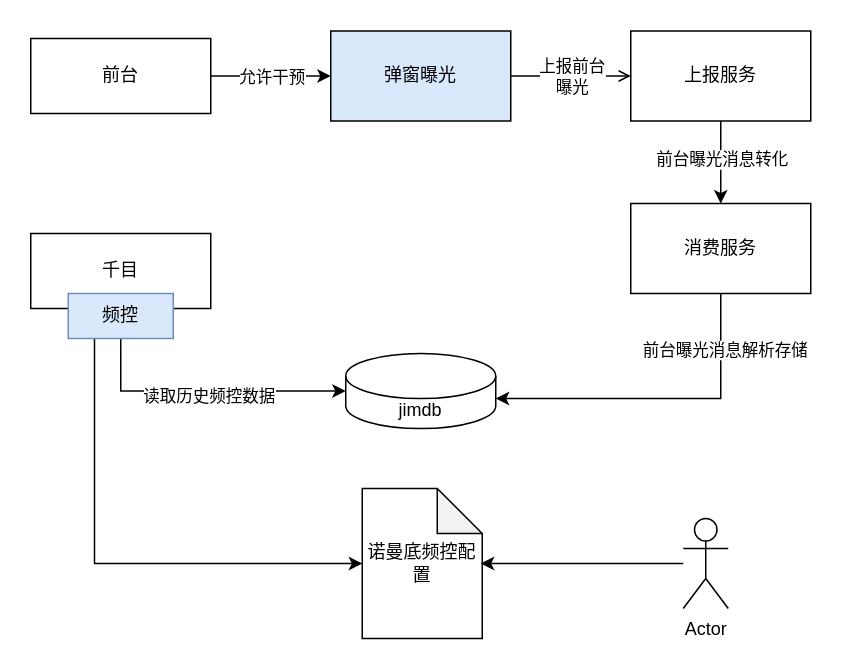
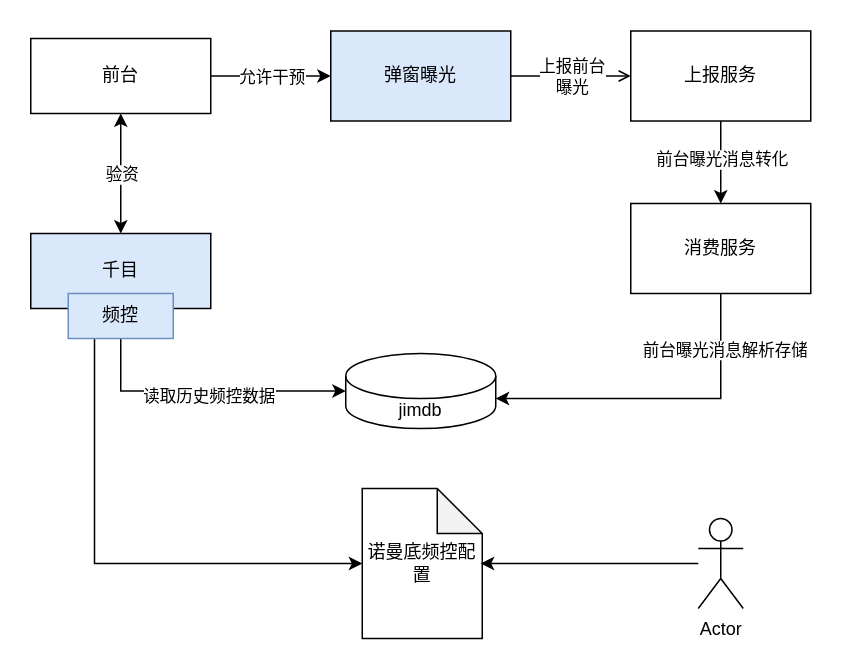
  <mxCell id="0" />
  <mxCell id="1" parent="0" />
+ <mxCell id="2" style="edgeStyle=orthogonalEdgeStyle;rounded=0;orthogonalLoop=1;jettySize=auto;html=1;entryX=0.5;entryY=0;entryDx=0;entryDy=0;startArrow=classic;startFill=1;" edge="1" parent="1" source="6" target="7"><mxGeometry relative="1" as="geometry"><mxPoint x="80" y="125" as="targetPoint" /></mxGeometry></mxCell>
+ <mxCell id="3" value="验资" style="edgeLabel;html=1;align=center;verticalAlign=middle;resizable=0;points=[];" vertex="1" connectable="0" parent="2"><mxGeometry x="-0.175" y="2" relative="1" as="geometry"><mxPoint x="-2" y="7" as="offset" /></mxGeometry></mxCell>
  <mxCell id="4" style="edgeStyle=orthogonalEdgeStyle;rounded=0;orthogonalLoop=1;jettySize=auto;html=1;entryX=0;entryY=0.5;entryDx=0;entryDy=0;" edge="1" parent="1" source="6"><mxGeometry relative="1" as="geometry"><mxPoint x="220" y="50" as="targetPoint" /></mxGeometry></mxCell>
  <mxCell id="5" value="允许干预" style="edgeLabel;html=1;align=center;verticalAlign=middle;resizable=0;points=[];" vertex="1" connectable="0" parent="4"><mxGeometry x="-0.325" y="1" relative="1" as="geometry"><mxPoint x="13" y="1" as="offset" /></mxGeometry></mxCell>
  <mxCell id="6" value="前台" style="rounded=0;whiteSpace=wrap;html=1;" vertex="1" parent="1"><mxGeometry x="20" y="25" width="120" height="50" as="geometry" /></mxCell>
- <mxCell id="7" value="千目" style="rounded=0;whiteSpace=wrap;html=1;" vertex="1" parent="1"><mxGeometry x="20" y="155" width="120" height="50" as="geometry" /></mxCell>
+ <mxCell id="7" value="千目" style="rounded=0;whiteSpace=wrap;html=1;fillColor=#dae8fc;" vertex="1" parent="1"><mxGeometry x="20" y="155" width="120" height="50" as="geometry" /></mxCell>
  <mxCell id="8" style="edgeStyle=orthogonalEdgeStyle;rounded=0;orthogonalLoop=1;jettySize=auto;html=1;entryX=0;entryY=0.5;entryDx=0;entryDy=0;entryPerimeter=0;exitX=0.5;exitY=1;exitDx=0;exitDy=0;" edge="1" parent="1" source="11" target="12"><mxGeometry relative="1" as="geometry"><mxPoint x="200" y="210" as="targetPoint" /></mxGeometry></mxCell>
  <mxCell id="9" value="读取历史频控数据" style="edgeLabel;html=1;align=center;verticalAlign=middle;resizable=0;points=[];" vertex="1" connectable="0" parent="8"><mxGeometry x="0.005" y="-3" relative="1" as="geometry"><mxPoint as="offset" /></mxGeometry></mxCell>
  <mxCell id="10" style="edgeStyle=orthogonalEdgeStyle;rounded=0;orthogonalLoop=1;jettySize=auto;html=1;entryX=0;entryY=0.5;entryDx=0;entryDy=0;entryPerimeter=0;startArrow=none;startFill=0;exitX=0.25;exitY=1;exitDx=0;exitDy=0;" edge="1" parent="1" source="11" target="22"><mxGeometry relative="1" as="geometry" /></mxCell>
  <mxCell id="11" value="频控" style="rounded=0;whiteSpace=wrap;html=1;fillColor=#dae8fc;strokeColor=#6c8ebf;" vertex="1" parent="1"><mxGeometry x="45" y="195" width="70" height="30" as="geometry" /></mxCell>
  <mxCell id="12" value="jimdb" style="shape=cylinder3;whiteSpace=wrap;html=1;boundedLbl=1;backgroundOutline=1;size=15;" vertex="1" parent="1"><mxGeometry x="230" y="235" width="100" height="50" as="geometry" /></mxCell>
  <mxCell id="13" style="edgeStyle=orthogonalEdgeStyle;rounded=0;orthogonalLoop=1;jettySize=auto;html=1;startArrow=none;startFill=0;" edge="1" parent="1" source="15"><mxGeometry relative="1" as="geometry"><mxPoint x="480" y="135" as="targetPoint" /></mxGeometry></mxCell>
  <mxCell id="14" value="前台曝光消息转化" style="edgeLabel;html=1;align=center;verticalAlign=middle;resizable=0;points=[];" vertex="1" connectable="0" parent="13"><mxGeometry x="-0.491" y="-1" relative="1" as="geometry"><mxPoint x="1" y="11" as="offset" /></mxGeometry></mxCell>
  <mxCell id="15" value="上报服务" style="rounded=0;whiteSpace=wrap;html=1;" vertex="1" parent="1"><mxGeometry x="420" y="20" width="120" height="60" as="geometry" /></mxCell>
  <mxCell id="16" style="edgeStyle=orthogonalEdgeStyle;rounded=0;orthogonalLoop=1;jettySize=auto;html=1;entryX=0;entryY=0.5;entryDx=0;entryDy=0;startArrow=none;startFill=0;endArrow=open;" edge="1" parent="1" source="18" target="15"><mxGeometry relative="1" as="geometry" /></mxCell>
  <mxCell id="17" value="上报前台&lt;br&gt;曝光" style="edgeLabel;html=1;align=center;verticalAlign=middle;resizable=0;points=[];" vertex="1" connectable="0" parent="16"><mxGeometry x="0.1" y="3" relative="1" as="geometry"><mxPoint x="-4" y="3" as="offset" /></mxGeometry></mxCell>
  <mxCell id="18" value="弹窗曝光" style="rounded=0;whiteSpace=wrap;html=1;fillColor=#dae8fc;" vertex="1" parent="1"><mxGeometry x="220" y="20" width="120" height="60" as="geometry" /></mxCell>
  <mxCell id="19" style="edgeStyle=orthogonalEdgeStyle;rounded=0;orthogonalLoop=1;jettySize=auto;html=1;entryX=1;entryY=0;entryDx=0;entryDy=30;entryPerimeter=0;startArrow=none;startFill=0;exitX=0.5;exitY=1;exitDx=0;exitDy=0;" edge="1" parent="1" source="21" target="12"><mxGeometry relative="1" as="geometry" /></mxCell>
  <mxCell id="20" value="前台曝光消息解析存储" style="edgeLabel;html=1;align=center;verticalAlign=middle;resizable=0;points=[];" vertex="1" connectable="0" parent="19"><mxGeometry x="-0.664" y="2" relative="1" as="geometry"><mxPoint as="offset" /></mxGeometry></mxCell>
  <mxCell id="21" value="消费服务" style="rounded=0;whiteSpace=wrap;html=1;" vertex="1" parent="1"><mxGeometry x="420" y="135" width="120" height="60" as="geometry" /></mxCell>
  <mxCell id="22" value="诺曼底频控配置" style="shape=note;whiteSpace=wrap;html=1;backgroundOutline=1;darkOpacity=0.05;" vertex="1" parent="1"><mxGeometry x="241" y="325" width="80" height="100" as="geometry" /></mxCell>
  <mxCell id="23" style="edgeStyle=orthogonalEdgeStyle;rounded=0;orthogonalLoop=1;jettySize=auto;html=1;startArrow=none;startFill=0;" edge="1" parent="1" source="24"><mxGeometry relative="1" as="geometry"><mxPoint x="320" y="375" as="targetPoint" /></mxGeometry></mxCell>
- <mxCell id="24" value="Actor" style="shape=umlActor;verticalLabelPosition=bottom;verticalAlign=top;html=1;outlineConnect=0;" vertex="1" parent="1"><mxGeometry x="455" y="345" width="30" height="60" as="geometry" /></mxCell>
+ <mxCell id="24" value="Actor" style="shape=umlActor;verticalLabelPosition=bottom;verticalAlign=top;html=1;outlineConnect=0;" vertex="1" parent="1"><mxGeometry x="465" y="345" width="30" height="60" as="geometry" /></mxCell>
